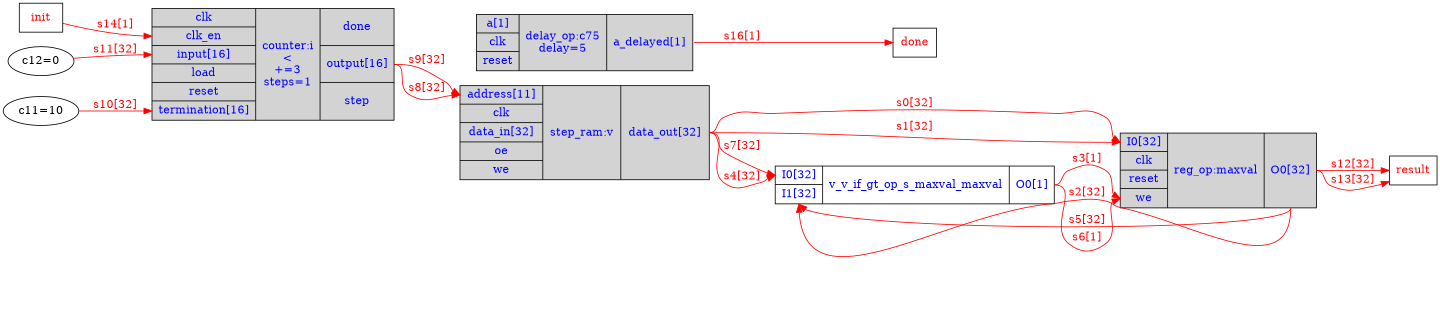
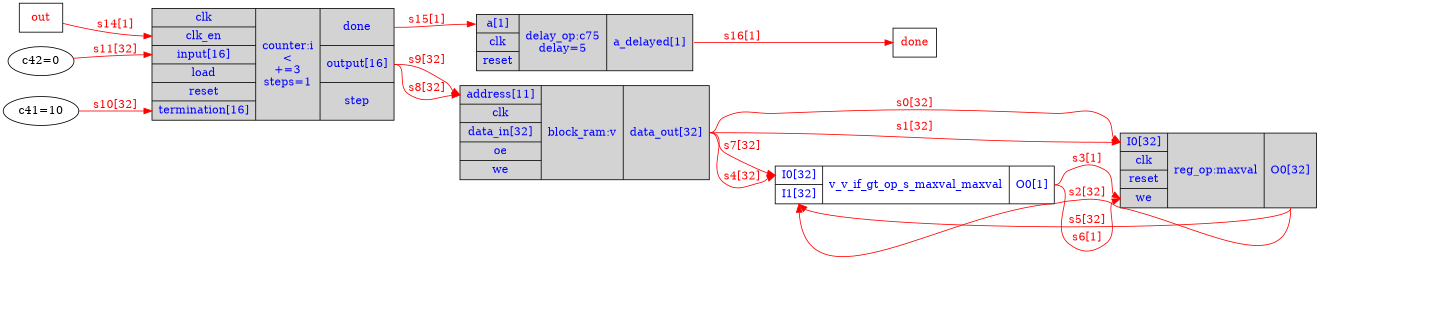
  digraph {
    rankdir=LR
    node [fontcolor=blue shape=record]
    edge [color=red fontcolor=red headport=I0 tailport=O0]
    n1 [fillcolor=lightgray label="{{<clk>clk|<clk_en>clk_en|<input>input[16]|<load>load|<reset>reset|<termination>termination[16]}|counter:i\n\<\n+=3\nsteps=1|{<done>done|<output>output[16]|<step>step}}" style=filled]
-   n2 [fillcolor=lightgray label="{{<address>address[11]|<clk>clk|<data_in>data_in[32]|<oe>oe|<we>we}|step_ram:v|{<data_out>data_out[32]}}" style=filled]
+   n2 [fillcolor=lightgray label="{{<address>address[11]|<clk>clk|<data_in>data_in[32]|<oe>oe|<we>we}|block_ram:v|{<data_out>data_out[32]}}" style=filled]
    n3 [fillcolor=lightgray label="{{<a>a[1]|<clk>clk|<reset>reset}|delay_op:c75\ndelay=5|{<a_delayed>a_delayed[1]}}" style=filled]
    n4 [label="{{<I0>I0[32]|<I1>I1[32]}|v_v_if_gt_op_s_maxval_maxval|{<O0>O0[1]}}"]
    n5 [fillcolor=lightgray label="{{<I0>I0[32]|<clk>clk|<reset>reset|<we>we}|reg_op:maxval|{<O0>O0[32]}}" style=filled]
    n6 [fontcolor=red label=done shape=msquare]
-   n7 [fontcolor=red label=result shape=msquare]
-   n8 [fontcolor=red label=init shape=msquare]
-   n9 [fontcolor=b label="c11=10" shape=""]
-   n10 [fontcolor=b label="c12=0" shape=""]
+   n8 [fontcolor=red label=out shape=msquare]
+   n9 [fontcolor=b label="c41=10" shape=""]
+   n10 [fontcolor=b label="c42=0" shape=""]
    n1 -> n2 [headport=address label="s8[32]" tailport=output]
    n1 -> n2 [headport=address label="s9[32]" tailport=output]
+   n1 -> n3 [headport=a label="s15[1]" tailport=done]
    n2 -> n4 [label="s4[32]" tailport=data_out]
    n2 -> n4 [label="s7[32]" tailport=data_out]
    n2 -> n5 [label="s0[32]" tailport=data_out]
    n2 -> n5 [label="s1[32]" tailport=data_out]
    n3 -> n6 [headport=in label="s16[1]" tailport=a_delayed]
    n4 -> n5 [headport=we label="s3[1]"]
    n4 -> n5 [headport=we label="s6[1]"]
    n5 -> n4 [headport=I1 label="s2[32]"]
    n5 -> n4 [headport=I1 label="s5[32]"]
-   n5 -> n7 [headport=in label="s12[32]"]
-   n5 -> n7 [headport=in label="s13[32]"]
    n8 -> n1 [headport=clk_en label="s14[1]" tailport=out]
    n9 -> n1 [headport=termination label="s10[32]" tailport=out]
    n10 -> n1 [headport=input label="s11[32]" tailport=out]
  }
